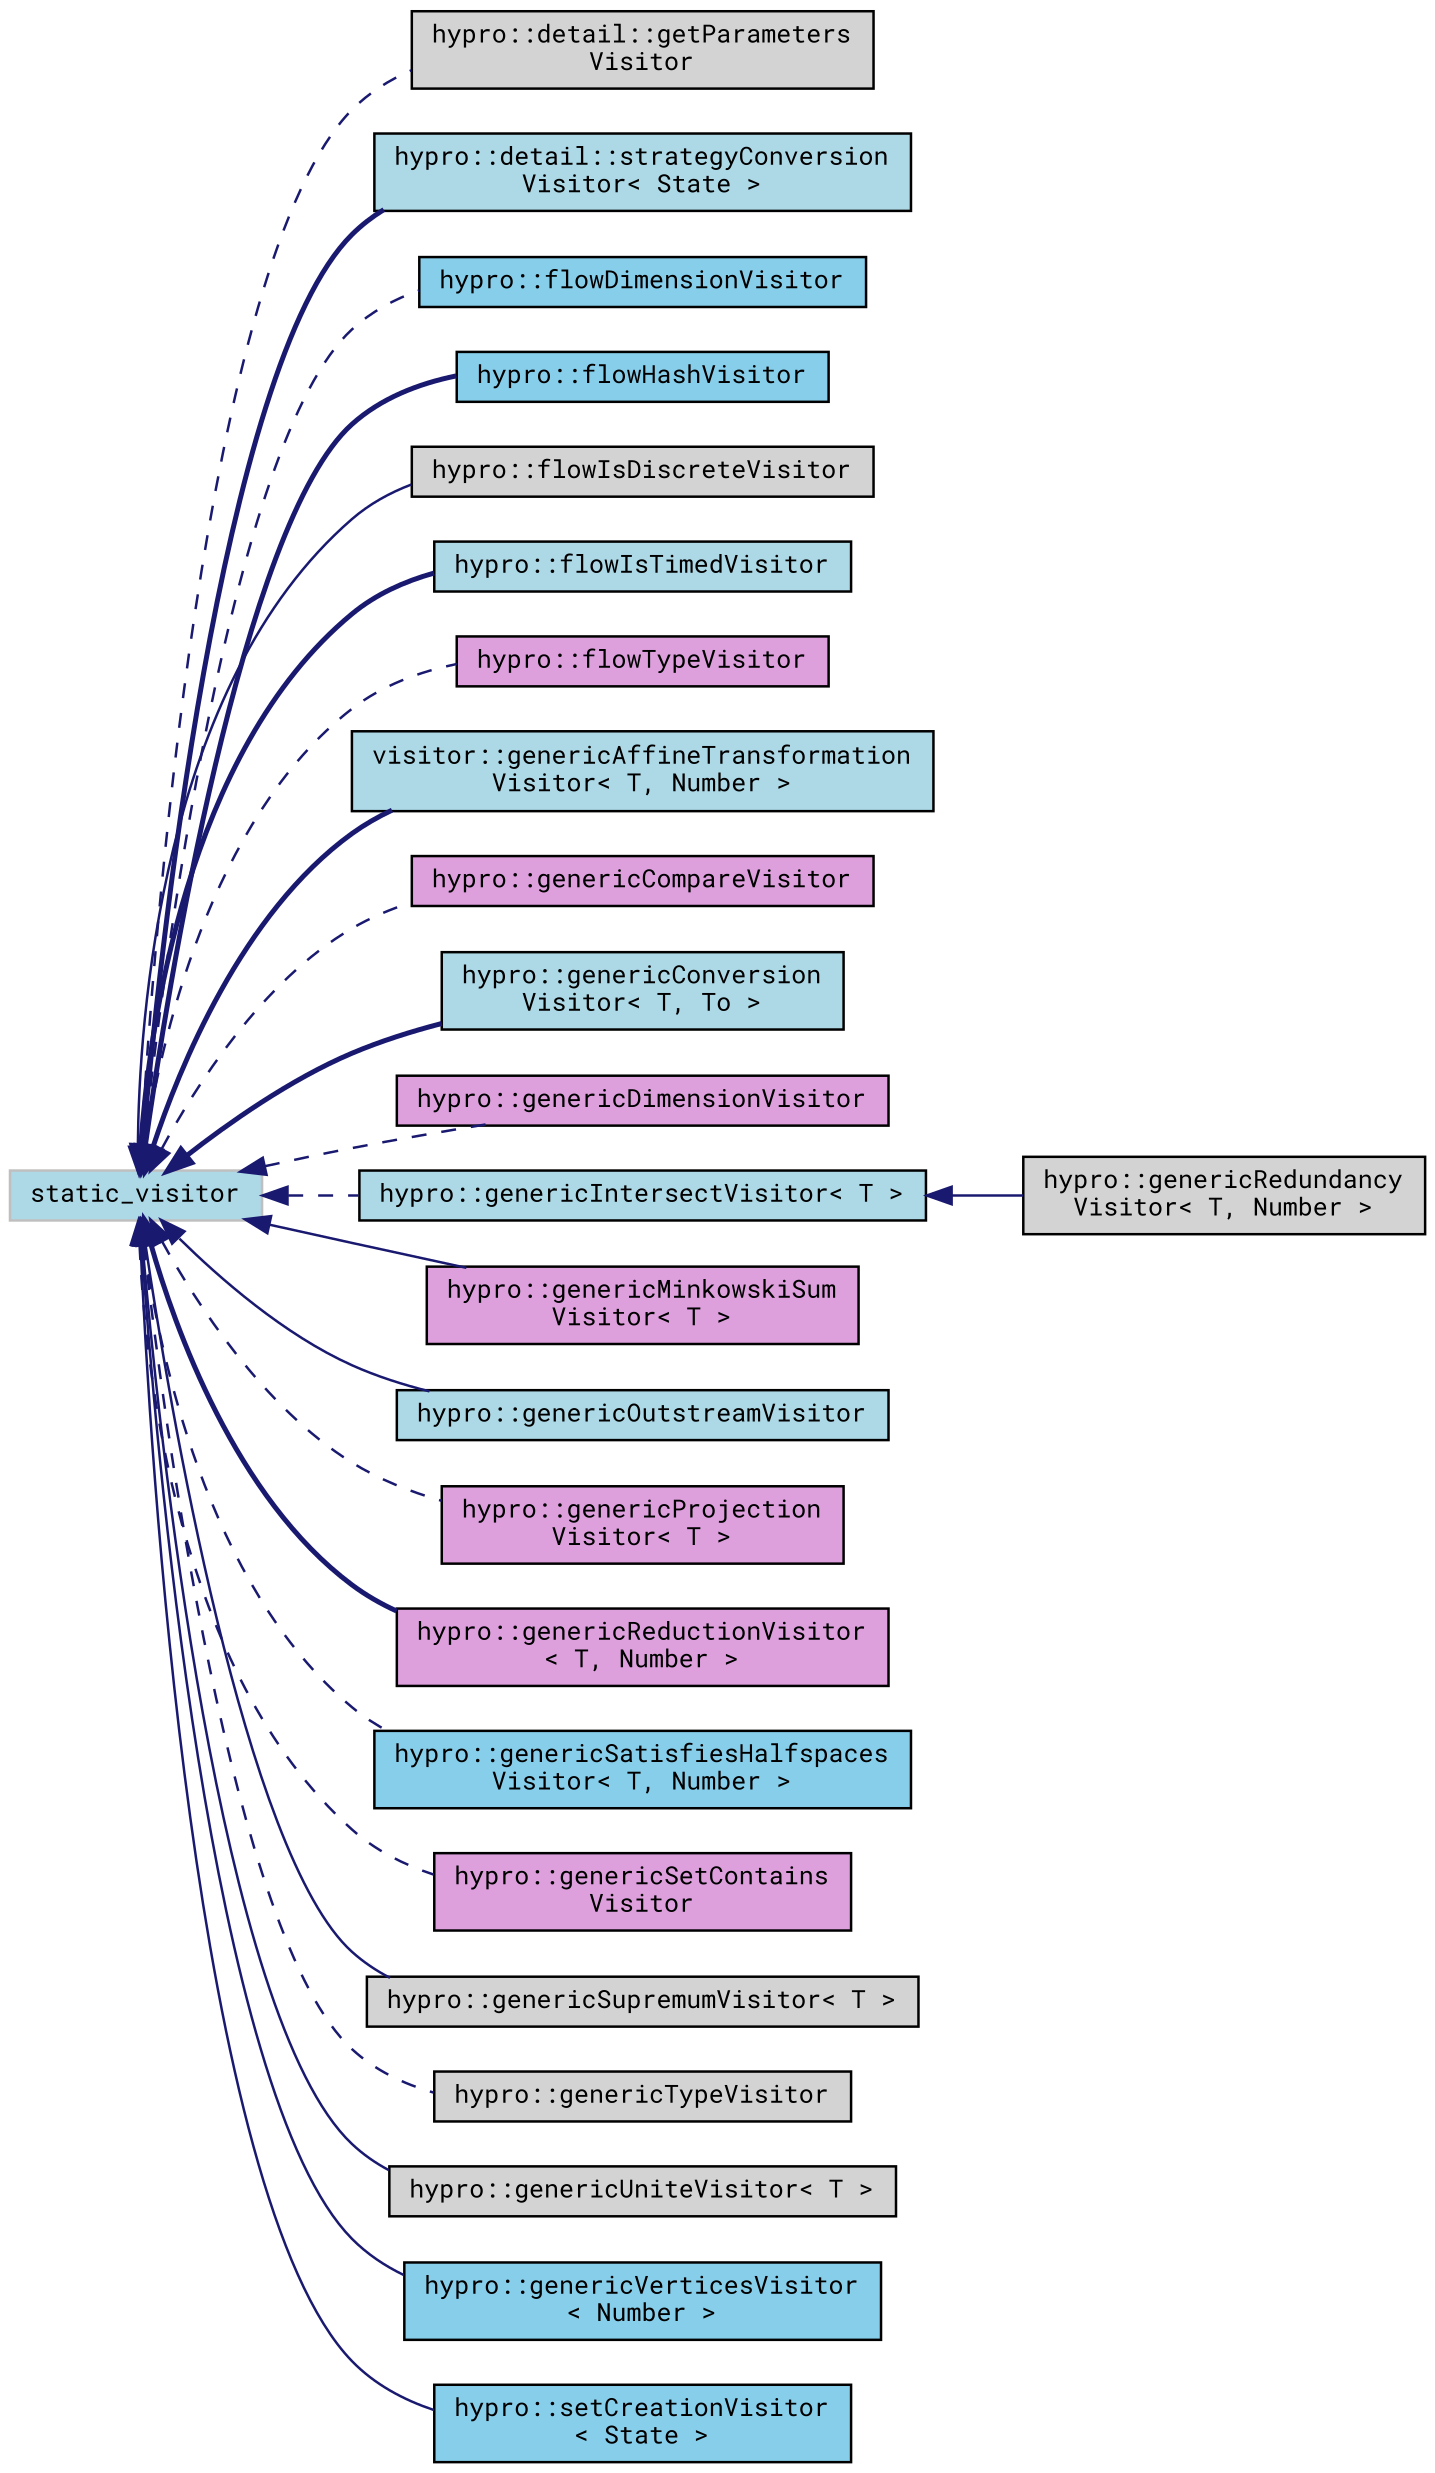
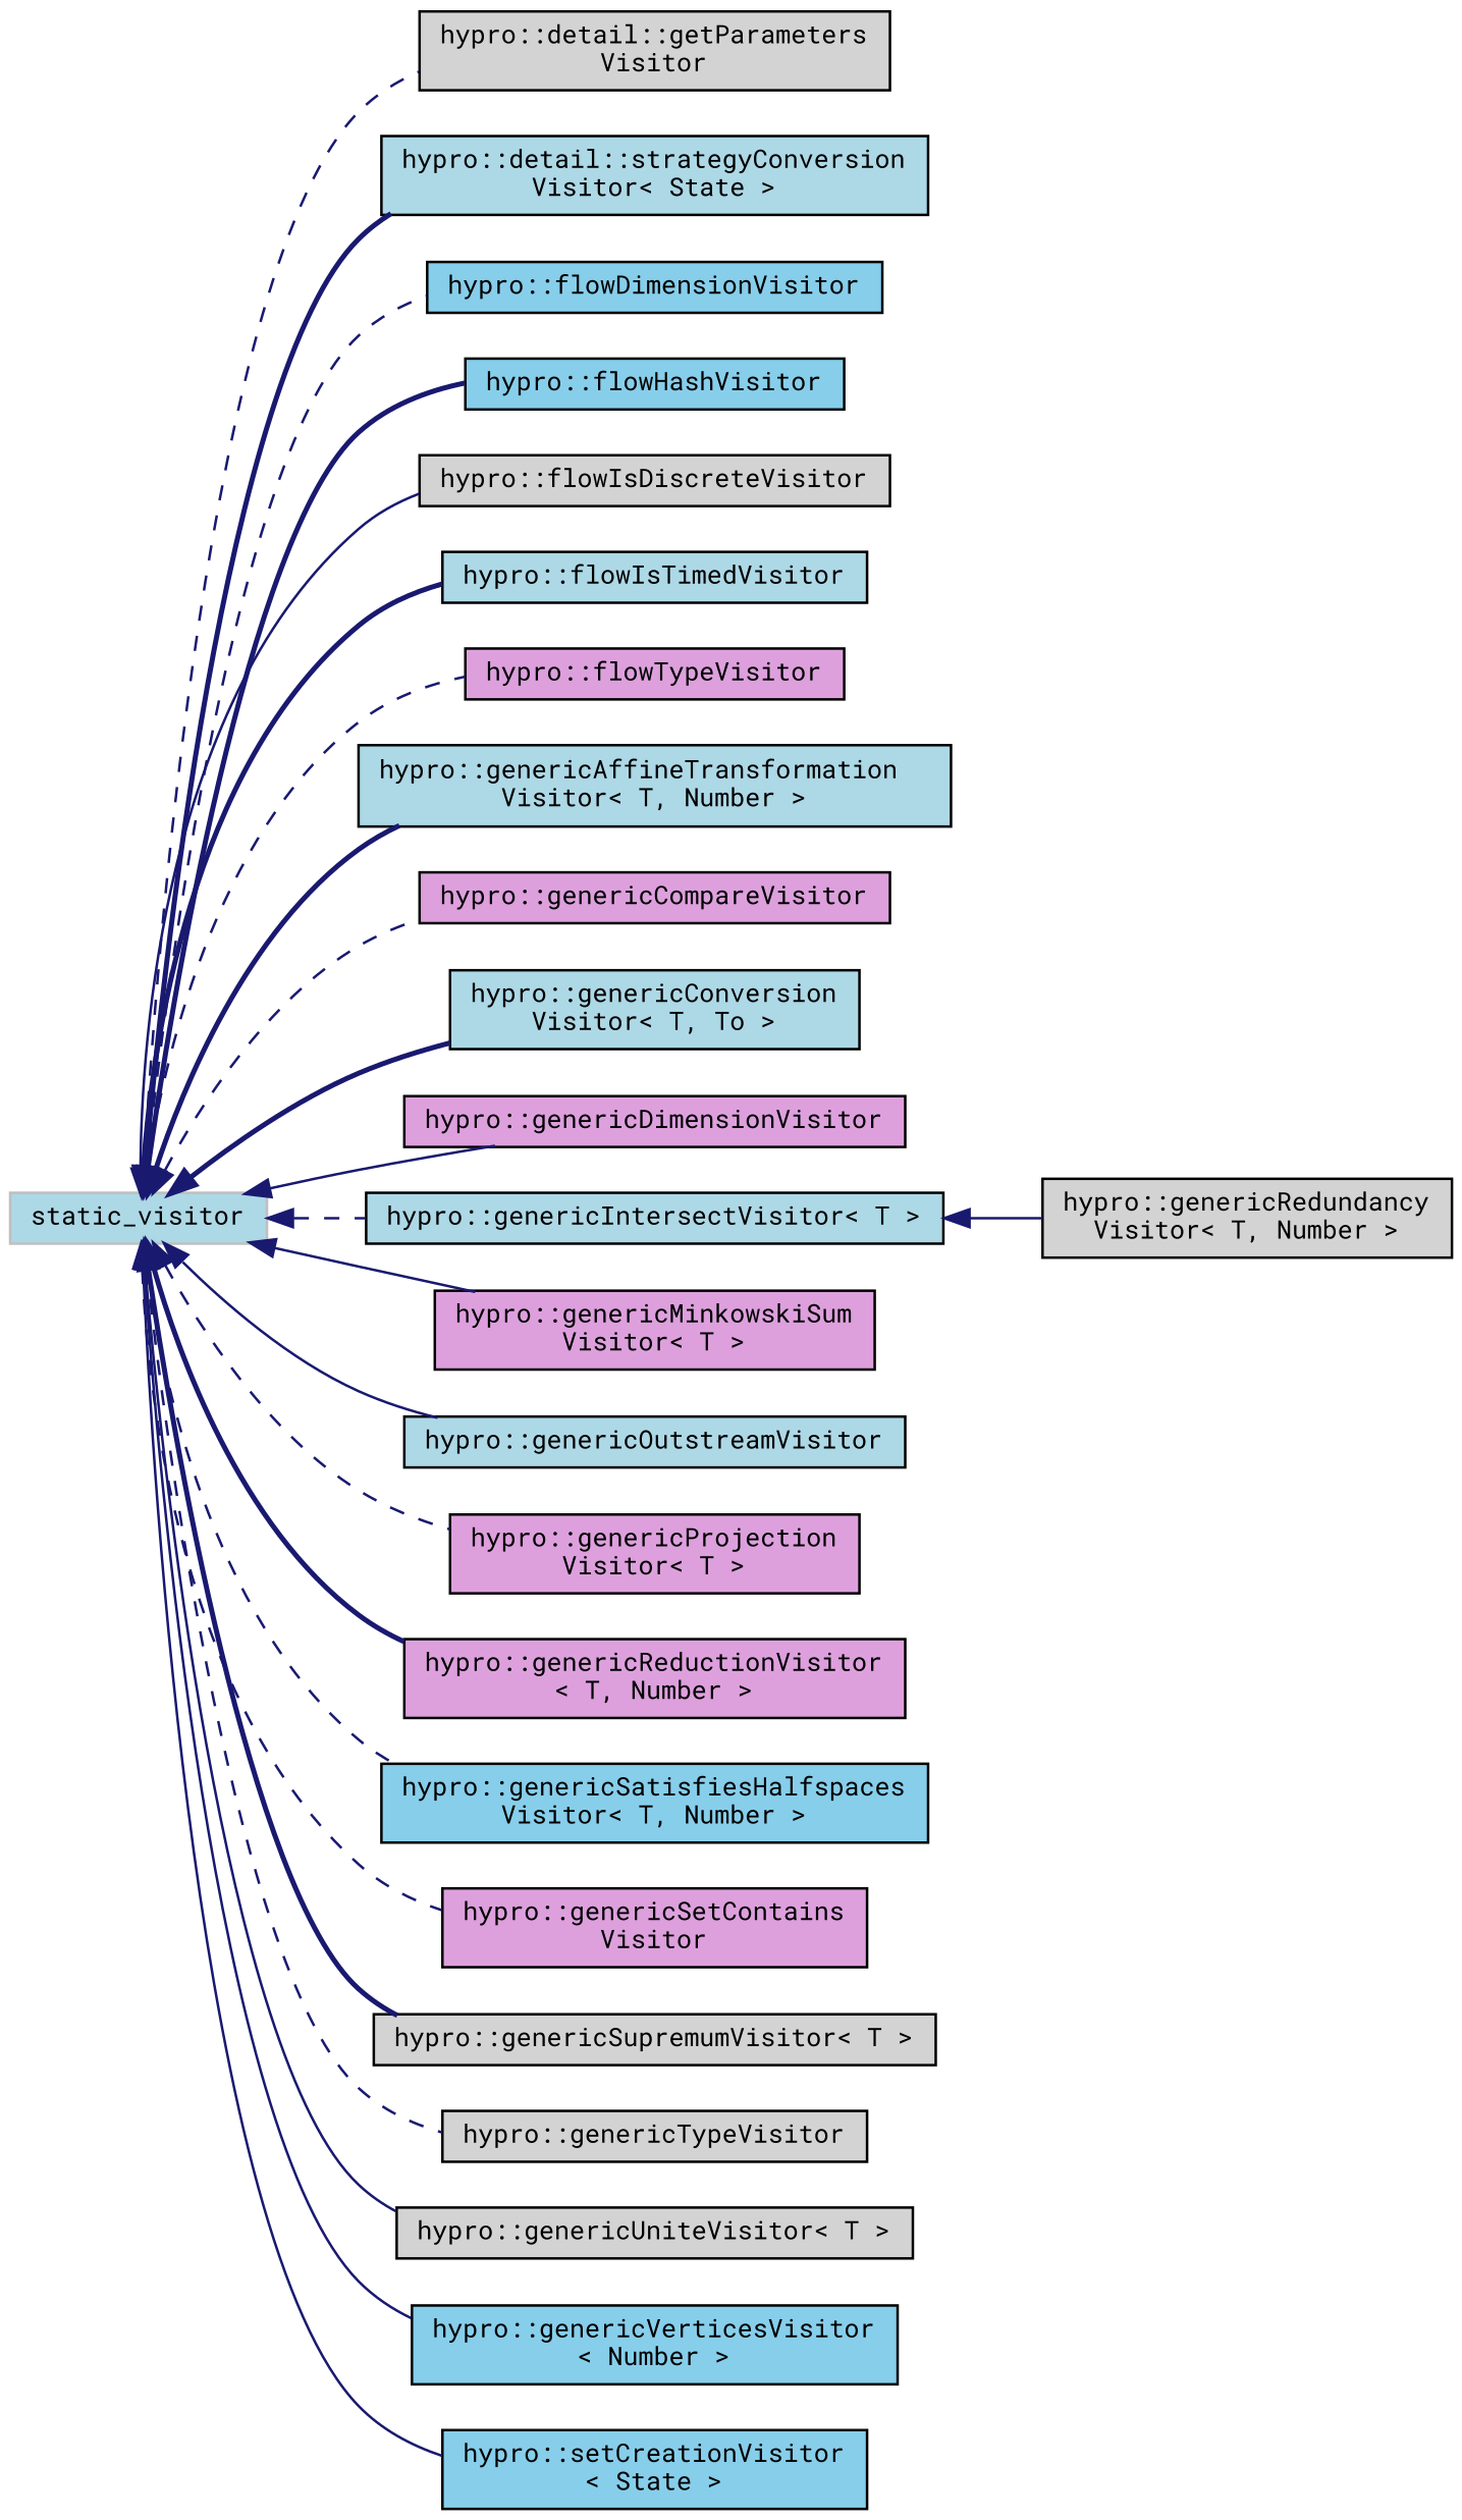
  digraph {
    fontname="Roboto Mono"
    rankdir=LR
    node [color=black fillcolor=lightblue fontname="Roboto Mono" fontsize=10 shape=record style=filled]
    edge [color=midnightblue dir=back fontname="Roboto Mono" fontsize=10 labelfontname=Helvetica labelfontsize=10 style=dashed]
    n1 [color=grey75 height=0.2 label=static_visitor width=0.4]
    n2 [fillcolor=lightgrey height=0.2 label="hypro::detail::getParameters\lVisitor" width=0.4]
    n3 [height=0.2 label="hypro::detail::strategyConversion\lVisitor\< State \>" width=0.4]
    n4 [fillcolor=skyblue height=0.2 label="hypro::flowDimensionVisitor" width=0.4]
    n5 [fillcolor=skyblue height=0.2 label="hypro::flowHashVisitor" width=0.4]
    n6 [fillcolor=lightgrey height=0.2 label="hypro::flowIsDiscreteVisitor" width=0.4]
    n7 [height=0.2 label="hypro::flowIsTimedVisitor" width=0.4]
    n8 [fillcolor=plum height=0.2 label="hypro::flowTypeVisitor" width=0.4]
-   n9 [height=0.2 label="visitor::genericAffineTransformation\lVisitor\< T, Number \>" width=0.4]
+   n9 [height=0.2 label="hypro::genericAffineTransformation\lVisitor\< T, Number \>" width=0.4]
    n10 [fillcolor=plum height=0.2 label="hypro::genericCompareVisitor" width=0.4]
    n11 [height=0.2 label="hypro::genericConversion\lVisitor\< T, To \>" width=0.4]
    n12 [fillcolor=plum height=0.2 label="hypro::genericDimensionVisitor" width=0.4]
    n13 [height=0.2 label="hypro::genericIntersectVisitor\< T \>" width=0.4]
    n14 [fillcolor=plum height=0.2 label="hypro::genericMinkowskiSum\lVisitor\< T \>" width=0.4]
    n15 [height=0.2 label="hypro::genericOutstreamVisitor" width=0.4]
    n16 [fillcolor=plum height=0.2 label="hypro::genericProjection\lVisitor\< T \>" width=0.4]
    n17 [fillcolor=plum height=0.2 label="hypro::genericReductionVisitor\l\< T, Number \>" width=0.4]
    n18 [fillcolor=skyblue height=0.2 label="hypro::genericSatisfiesHalfspaces\lVisitor\< T, Number \>" width=0.4]
    n19 [fillcolor=plum height=0.2 label="hypro::genericSetContains\lVisitor" width=0.4]
    n20 [fillcolor=lightgrey height=0.2 label="hypro::genericSupremumVisitor\< T \>" width=0.4]
    n21 [fillcolor=lightgrey height=0.2 label="hypro::genericTypeVisitor" width=0.4]
    n22 [fillcolor=lightgrey height=0.2 label="hypro::genericUniteVisitor\< T \>" width=0.4]
    n23 [fillcolor=skyblue height=0.2 label="hypro::genericVerticesVisitor\l\< Number \>" width=0.4]
    n24 [fillcolor=skyblue height=0.2 label="hypro::setCreationVisitor\l\< State \>" width=0.4]
    n25 [fillcolor=lightgrey height=0.2 label="hypro::genericRedundancy\lVisitor\< T, Number \>" width=0.4]
    n1 -> n2
    n1 -> n3 [style=bold]
    n1 -> n4
    n1 -> n5 [style=bold]
    n1 -> n6 [style=solid]
    n1 -> n7 [style=bold]
    n1 -> n8
    n1 -> n9 [style=bold]
    n1 -> n10
    n1 -> n11 [style=bold]
-   n1 -> n12
+   n1 -> n12 [style=solid]
    n1 -> n13
    n1 -> n14 [style=solid]
    n1 -> n15 [style=solid]
    n1 -> n16
    n1 -> n17 [style=bold]
    n1 -> n18
    n1 -> n19
-   n1 -> n20 [style=solid]
+   n1 -> n20 [style=bold]
    n1 -> n21
    n1 -> n22 [style=solid]
    n1 -> n23 [style=solid]
    n1 -> n24 [style=solid]
    n13 -> n25 [style=solid]
  }
